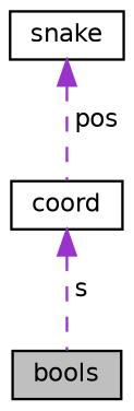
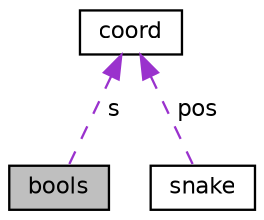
  digraph {
    node [color=black fillcolor=white fontname=Helvetica fontsize=10 shape=record style=filled]
    edge [color=darkorchid3 dir=back fontname=Helvetica fontsize=10 labelfontname=Helvetica labelfontsize=10 style=dashed]
    n1 [fillcolor=grey75 fontcolor=black height=0.2 label=bools width=0.4]
    n2 [height=0.2 label=snake width=0.4]
    n3 [height=0.2 label=coord width=0.4]
    n3 -> n1 [label=" s"]
-   n2 -> n3 [label=" pos"]
+   n3 -> n2 [label=" pos"]
  }
